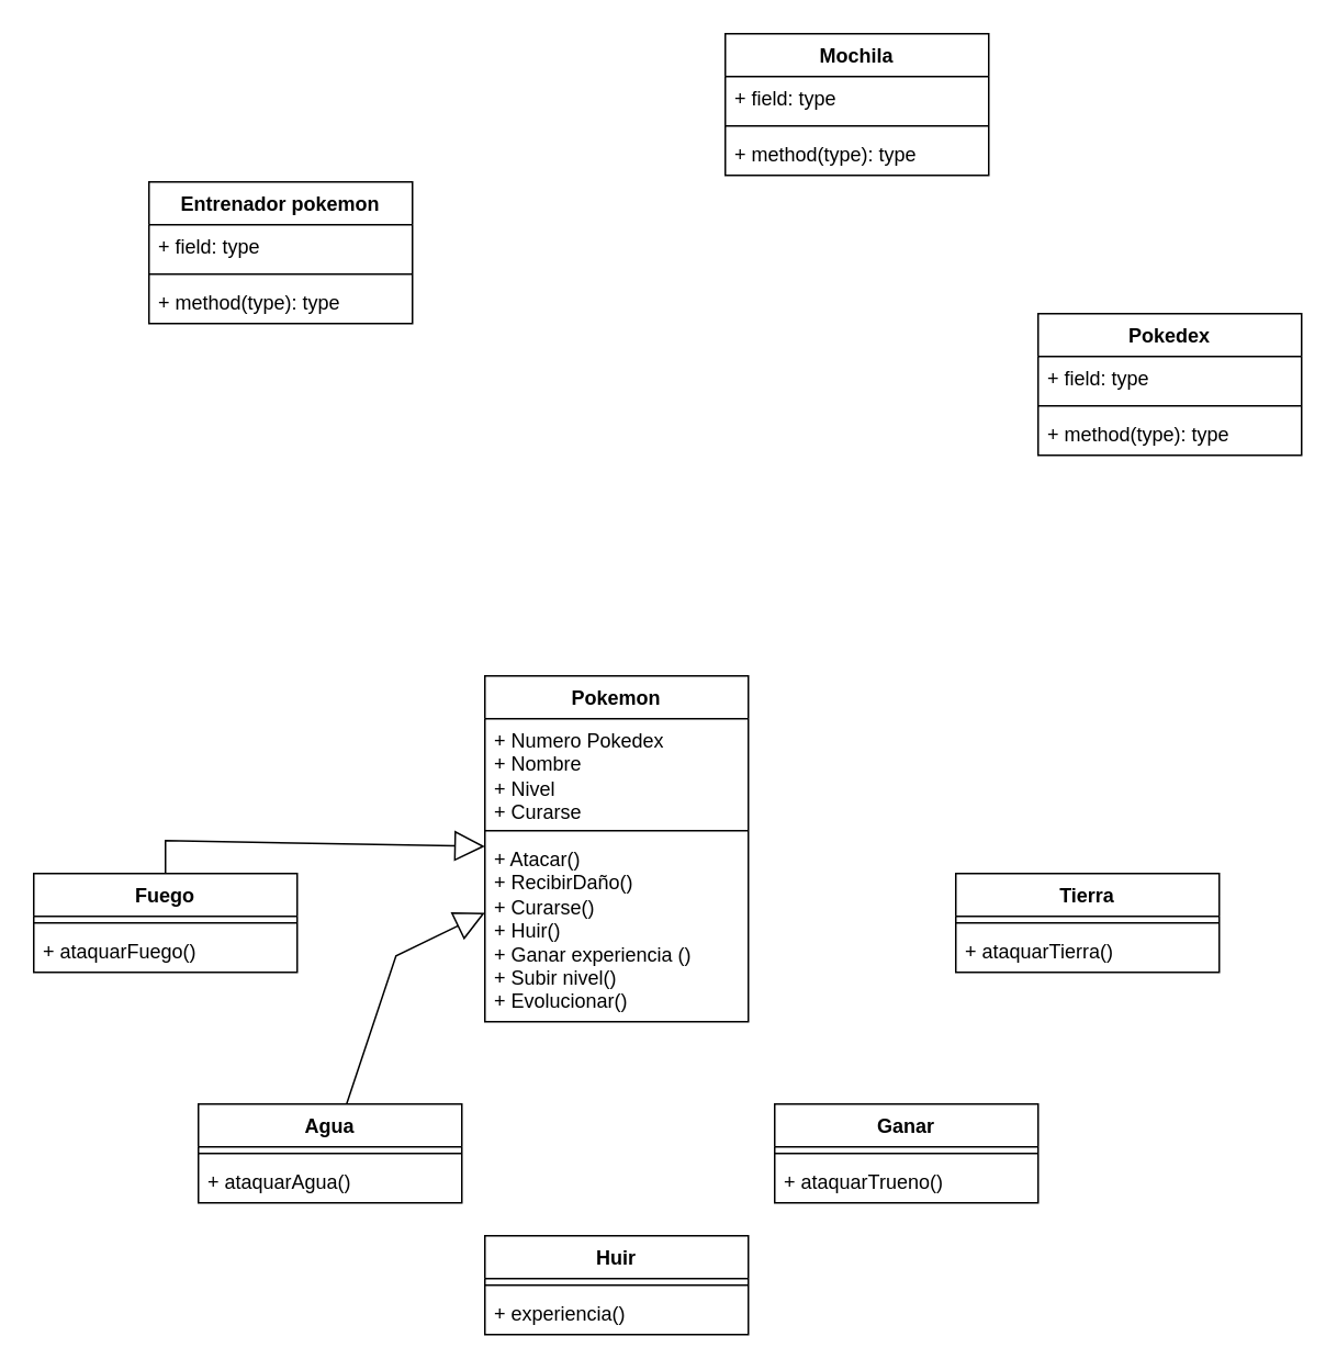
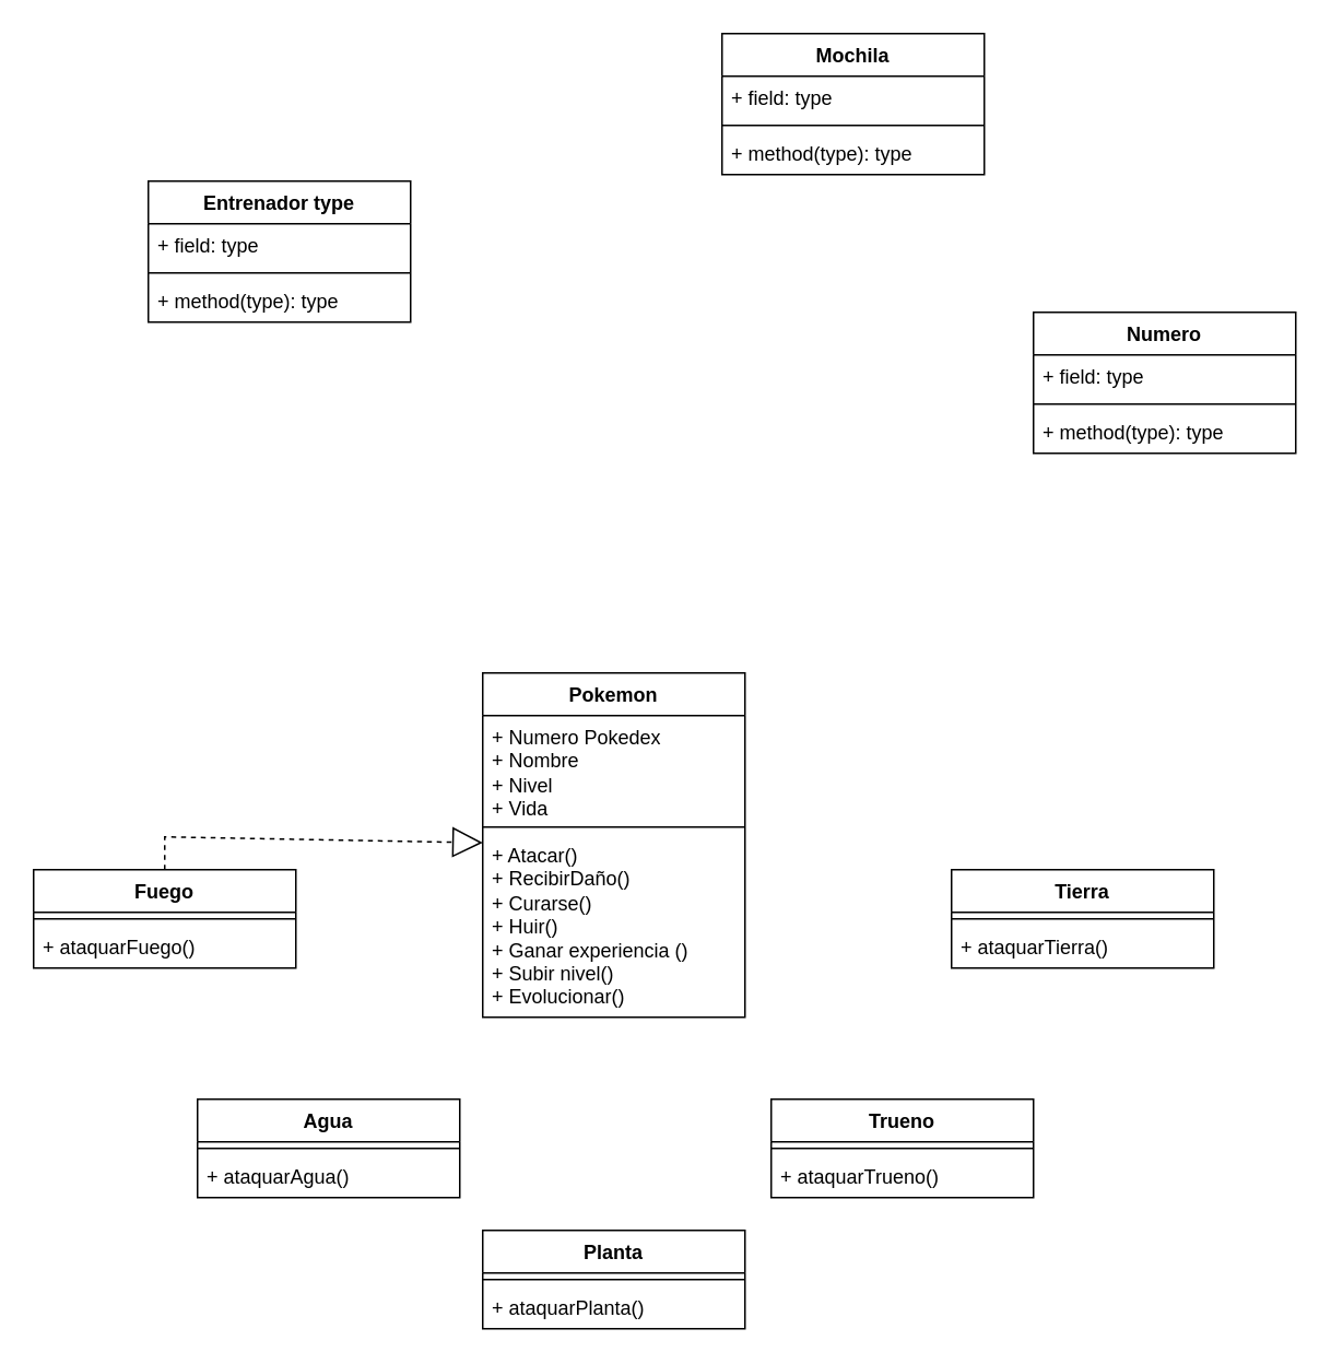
  <mxCell id="0" />
  <mxCell id="1" parent="0" />
  <mxCell id="2" value="Pokemon" style="swimlane;fontStyle=1;align=center;verticalAlign=top;childLayout=stackLayout;horizontal=1;startSize=26;horizontalStack=0;resizeParent=1;resizeParentMax=0;resizeLast=0;collapsible=1;marginBottom=0;whiteSpace=wrap;html=1;" parent="1" vertex="1"><mxGeometry x="294" y="410" width="160" height="210" as="geometry" /></mxCell>
- <mxCell id="3" value="+ Numero Pokedex&lt;br&gt;+ Nombre&lt;div&gt;+ Nivel&lt;/div&gt;&lt;div&gt;+ Curarse&lt;/div&gt;" style="text;strokeColor=none;fillColor=none;align=left;verticalAlign=top;spacingLeft=4;spacingRight=4;overflow=hidden;rotatable=0;points=[[0,0.5],[1,0.5]];portConstraint=eastwest;whiteSpace=wrap;html=1;" parent="2" vertex="1"><mxGeometry y="26" width="160" height="64" as="geometry" /></mxCell>
+ <mxCell id="3" value="+ Numero Pokedex&lt;br&gt;+ Nombre&lt;div&gt;+ Nivel&lt;/div&gt;&lt;div&gt;+ Vida&lt;/div&gt;" style="text;strokeColor=none;fillColor=none;align=left;verticalAlign=top;spacingLeft=4;spacingRight=4;overflow=hidden;rotatable=0;points=[[0,0.5],[1,0.5]];portConstraint=eastwest;whiteSpace=wrap;html=1;" parent="2" vertex="1"><mxGeometry y="26" width="160" height="64" as="geometry" /></mxCell>
  <mxCell id="4" value="" style="line;strokeWidth=1;fillColor=none;align=left;verticalAlign=middle;spacingTop=-1;spacingLeft=3;spacingRight=3;rotatable=0;labelPosition=right;points=[];portConstraint=eastwest;strokeColor=inherit;" parent="2" vertex="1"><mxGeometry y="90" width="160" height="8" as="geometry" /></mxCell>
  <mxCell id="5" value="+ Atacar()&lt;div&gt;+ RecibirDaño()&lt;/div&gt;&lt;div&gt;+ Curarse()&lt;/div&gt;&lt;div&gt;+ Huir()&lt;/div&gt;&lt;div&gt;+ Ganar experiencia ()&lt;/div&gt;&lt;div&gt;+ Subir nivel()&lt;/div&gt;&lt;div&gt;+ Evolucionar()&lt;/div&gt;" style="text;strokeColor=none;fillColor=none;align=left;verticalAlign=top;spacingLeft=4;spacingRight=4;overflow=hidden;rotatable=0;points=[[0,0.5],[1,0.5]];portConstraint=eastwest;whiteSpace=wrap;html=1;" parent="2" vertex="1"><mxGeometry y="98" width="160" height="112" as="geometry" /></mxCell>
  <mxCell id="6" value="Fuego" style="swimlane;fontStyle=1;align=center;verticalAlign=top;childLayout=stackLayout;horizontal=1;startSize=26;horizontalStack=0;resizeParent=1;resizeParentMax=0;resizeLast=0;collapsible=1;marginBottom=0;whiteSpace=wrap;html=1;" parent="1" vertex="1"><mxGeometry x="20" y="530" width="160" height="60" as="geometry" /></mxCell>
  <mxCell id="7" value="" style="line;strokeWidth=1;fillColor=none;align=left;verticalAlign=middle;spacingTop=-1;spacingLeft=3;spacingRight=3;rotatable=0;labelPosition=right;points=[];portConstraint=eastwest;strokeColor=inherit;" parent="6" vertex="1"><mxGeometry y="26" width="160" height="8" as="geometry" /></mxCell>
  <mxCell id="8" value="+ ataquarFuego()" style="text;strokeColor=none;fillColor=none;align=left;verticalAlign=top;spacingLeft=4;spacingRight=4;overflow=hidden;rotatable=0;points=[[0,0.5],[1,0.5]];portConstraint=eastwest;whiteSpace=wrap;html=1;" parent="6" vertex="1"><mxGeometry y="34" width="160" height="26" as="geometry" /></mxCell>
  <mxCell id="9" value="Agua" style="swimlane;fontStyle=1;align=center;verticalAlign=top;childLayout=stackLayout;horizontal=1;startSize=26;horizontalStack=0;resizeParent=1;resizeParentMax=0;resizeLast=0;collapsible=1;marginBottom=0;whiteSpace=wrap;html=1;" parent="1" vertex="1"><mxGeometry x="120" y="670" width="160" height="60" as="geometry" /></mxCell>
  <mxCell id="10" value="" style="line;strokeWidth=1;fillColor=none;align=left;verticalAlign=middle;spacingTop=-1;spacingLeft=3;spacingRight=3;rotatable=0;labelPosition=right;points=[];portConstraint=eastwest;strokeColor=inherit;" parent="9" vertex="1"><mxGeometry y="26" width="160" height="8" as="geometry" /></mxCell>
  <mxCell id="11" value="+ ataquarAgua()" style="text;strokeColor=none;fillColor=none;align=left;verticalAlign=top;spacingLeft=4;spacingRight=4;overflow=hidden;rotatable=0;points=[[0,0.5],[1,0.5]];portConstraint=eastwest;whiteSpace=wrap;html=1;" parent="9" vertex="1"><mxGeometry y="34" width="160" height="26" as="geometry" /></mxCell>
- <mxCell id="12" value="Ganar" style="swimlane;fontStyle=1;align=center;verticalAlign=top;childLayout=stackLayout;horizontal=1;startSize=26;horizontalStack=0;resizeParent=1;resizeParentMax=0;resizeLast=0;collapsible=1;marginBottom=0;whiteSpace=wrap;html=1;" parent="1" vertex="1"><mxGeometry x="470" y="670" width="160" height="60" as="geometry" /></mxCell>
+ <mxCell id="12" value="Trueno" style="swimlane;fontStyle=1;align=center;verticalAlign=top;childLayout=stackLayout;horizontal=1;startSize=26;horizontalStack=0;resizeParent=1;resizeParentMax=0;resizeLast=0;collapsible=1;marginBottom=0;whiteSpace=wrap;html=1;" parent="1" vertex="1"><mxGeometry x="470" y="670" width="160" height="60" as="geometry" /></mxCell>
  <mxCell id="13" value="" style="line;strokeWidth=1;fillColor=none;align=left;verticalAlign=middle;spacingTop=-1;spacingLeft=3;spacingRight=3;rotatable=0;labelPosition=right;points=[];portConstraint=eastwest;strokeColor=inherit;" parent="12" vertex="1"><mxGeometry y="26" width="160" height="8" as="geometry" /></mxCell>
  <mxCell id="14" value="+ ataquarTrueno()" style="text;strokeColor=none;fillColor=none;align=left;verticalAlign=top;spacingLeft=4;spacingRight=4;overflow=hidden;rotatable=0;points=[[0,0.5],[1,0.5]];portConstraint=eastwest;whiteSpace=wrap;html=1;" parent="12" vertex="1"><mxGeometry y="34" width="160" height="26" as="geometry" /></mxCell>
  <mxCell id="15" value="Tierra" style="swimlane;fontStyle=1;align=center;verticalAlign=top;childLayout=stackLayout;horizontal=1;startSize=26;horizontalStack=0;resizeParent=1;resizeParentMax=0;resizeLast=0;collapsible=1;marginBottom=0;whiteSpace=wrap;html=1;" parent="1" vertex="1"><mxGeometry x="580" y="530" width="160" height="60" as="geometry" /></mxCell>
  <mxCell id="16" value="" style="line;strokeWidth=1;fillColor=none;align=left;verticalAlign=middle;spacingTop=-1;spacingLeft=3;spacingRight=3;rotatable=0;labelPosition=right;points=[];portConstraint=eastwest;strokeColor=inherit;" parent="15" vertex="1"><mxGeometry y="26" width="160" height="8" as="geometry" /></mxCell>
  <mxCell id="17" value="+ ataquarTierra()" style="text;strokeColor=none;fillColor=none;align=left;verticalAlign=top;spacingLeft=4;spacingRight=4;overflow=hidden;rotatable=0;points=[[0,0.5],[1,0.5]];portConstraint=eastwest;whiteSpace=wrap;html=1;" parent="15" vertex="1"><mxGeometry y="34" width="160" height="26" as="geometry" /></mxCell>
- <mxCell id="18" value="Huir" style="swimlane;fontStyle=1;align=center;verticalAlign=top;childLayout=stackLayout;horizontal=1;startSize=26;horizontalStack=0;resizeParent=1;resizeParentMax=0;resizeLast=0;collapsible=1;marginBottom=0;whiteSpace=wrap;html=1;" parent="1" vertex="1"><mxGeometry x="294" y="750" width="160" height="60" as="geometry" /></mxCell>
+ <mxCell id="18" value="Planta" style="swimlane;fontStyle=1;align=center;verticalAlign=top;childLayout=stackLayout;horizontal=1;startSize=26;horizontalStack=0;resizeParent=1;resizeParentMax=0;resizeLast=0;collapsible=1;marginBottom=0;whiteSpace=wrap;html=1;" parent="1" vertex="1"><mxGeometry x="294" y="750" width="160" height="60" as="geometry" /></mxCell>
  <mxCell id="19" value="" style="line;strokeWidth=1;fillColor=none;align=left;verticalAlign=middle;spacingTop=-1;spacingLeft=3;spacingRight=3;rotatable=0;labelPosition=right;points=[];portConstraint=eastwest;strokeColor=inherit;" parent="18" vertex="1"><mxGeometry y="26" width="160" height="8" as="geometry" /></mxCell>
- <mxCell id="20" value="+ experiencia()" style="text;strokeColor=none;fillColor=none;align=left;verticalAlign=top;spacingLeft=4;spacingRight=4;overflow=hidden;rotatable=0;points=[[0,0.5],[1,0.5]];portConstraint=eastwest;whiteSpace=wrap;html=1;" parent="18" vertex="1"><mxGeometry y="34" width="160" height="26" as="geometry" /></mxCell>
- <mxCell id="21" value="" style="endArrow=block;endSize=16;endFill=0;html=1;rounded=0;" parent="1" source="6" target="2" edge="1"><mxGeometry width="160" relative="1" as="geometry"><mxPoint x="290" y="630" as="sourcePoint" /><mxPoint x="450" y="630" as="targetPoint" /><Array as="points"><mxPoint x="100" y="510" /></Array></mxGeometry></mxCell>
- <mxCell id="22" value="" style="endArrow=block;endSize=16;endFill=0;html=1;rounded=0;" parent="1" source="9" target="2" edge="1"><mxGeometry width="160" relative="1" as="geometry"><mxPoint x="110" y="540" as="sourcePoint" /><mxPoint x="304" y="520" as="targetPoint" /><Array as="points"><mxPoint x="240" y="580" /></Array></mxGeometry></mxCell>
- <mxCell id="23" value="Pokedex" style="swimlane;fontStyle=1;align=center;verticalAlign=top;childLayout=stackLayout;horizontal=1;startSize=26;horizontalStack=0;resizeParent=1;resizeParentMax=0;resizeLast=0;collapsible=1;marginBottom=0;whiteSpace=wrap;html=1;" vertex="1" parent="1"><mxGeometry x="630" y="190" width="160" height="86" as="geometry" /></mxCell>
+ <mxCell id="20" value="+ ataquarPlanta()" style="text;strokeColor=none;fillColor=none;align=left;verticalAlign=top;spacingLeft=4;spacingRight=4;overflow=hidden;rotatable=0;points=[[0,0.5],[1,0.5]];portConstraint=eastwest;whiteSpace=wrap;html=1;" parent="18" vertex="1"><mxGeometry y="34" width="160" height="26" as="geometry" /></mxCell>
+ <mxCell id="21" value="" style="endArrow=block;endSize=16;endFill=0;html=1;rounded=0;dashed=1;" parent="1" source="6" target="2" edge="1"><mxGeometry width="160" relative="1" as="geometry"><mxPoint x="290" y="630" as="sourcePoint" /><mxPoint x="450" y="630" as="targetPoint" /><Array as="points"><mxPoint x="100" y="510" /></Array></mxGeometry></mxCell>
+ <mxCell id="23" value="Numero" style="swimlane;fontStyle=1;align=center;verticalAlign=top;childLayout=stackLayout;horizontal=1;startSize=26;horizontalStack=0;resizeParent=1;resizeParentMax=0;resizeLast=0;collapsible=1;marginBottom=0;whiteSpace=wrap;html=1;" vertex="1" parent="1"><mxGeometry x="630" y="190" width="160" height="86" as="geometry" /></mxCell>
  <mxCell id="24" value="+ field: type" style="text;strokeColor=none;fillColor=none;align=left;verticalAlign=top;spacingLeft=4;spacingRight=4;overflow=hidden;rotatable=0;points=[[0,0.5],[1,0.5]];portConstraint=eastwest;whiteSpace=wrap;html=1;" vertex="1" parent="23"><mxGeometry y="26" width="160" height="26" as="geometry" /></mxCell>
  <mxCell id="25" value="" style="line;strokeWidth=1;fillColor=none;align=left;verticalAlign=middle;spacingTop=-1;spacingLeft=3;spacingRight=3;rotatable=0;labelPosition=right;points=[];portConstraint=eastwest;strokeColor=inherit;" vertex="1" parent="23"><mxGeometry y="52" width="160" height="8" as="geometry" /></mxCell>
  <mxCell id="26" value="+ method(type): type" style="text;strokeColor=none;fillColor=none;align=left;verticalAlign=top;spacingLeft=4;spacingRight=4;overflow=hidden;rotatable=0;points=[[0,0.5],[1,0.5]];portConstraint=eastwest;whiteSpace=wrap;html=1;" vertex="1" parent="23"><mxGeometry y="60" width="160" height="26" as="geometry" /></mxCell>
- <mxCell id="27" value="Entrenador pokemon" style="swimlane;fontStyle=1;align=center;verticalAlign=top;childLayout=stackLayout;horizontal=1;startSize=26;horizontalStack=0;resizeParent=1;resizeParentMax=0;resizeLast=0;collapsible=1;marginBottom=0;whiteSpace=wrap;html=1;" vertex="1" parent="1"><mxGeometry x="90" y="110" width="160" height="86" as="geometry" /></mxCell>
+ <mxCell id="27" value="Entrenador type" style="swimlane;fontStyle=1;align=center;verticalAlign=top;childLayout=stackLayout;horizontal=1;startSize=26;horizontalStack=0;resizeParent=1;resizeParentMax=0;resizeLast=0;collapsible=1;marginBottom=0;whiteSpace=wrap;html=1;" vertex="1" parent="1"><mxGeometry x="90" y="110" width="160" height="86" as="geometry" /></mxCell>
  <mxCell id="28" value="+ field: type" style="text;strokeColor=none;fillColor=none;align=left;verticalAlign=top;spacingLeft=4;spacingRight=4;overflow=hidden;rotatable=0;points=[[0,0.5],[1,0.5]];portConstraint=eastwest;whiteSpace=wrap;html=1;" vertex="1" parent="27"><mxGeometry y="26" width="160" height="26" as="geometry" /></mxCell>
  <mxCell id="29" value="" style="line;strokeWidth=1;fillColor=none;align=left;verticalAlign=middle;spacingTop=-1;spacingLeft=3;spacingRight=3;rotatable=0;labelPosition=right;points=[];portConstraint=eastwest;strokeColor=inherit;" vertex="1" parent="27"><mxGeometry y="52" width="160" height="8" as="geometry" /></mxCell>
  <mxCell id="30" value="+ method(type): type" style="text;strokeColor=none;fillColor=none;align=left;verticalAlign=top;spacingLeft=4;spacingRight=4;overflow=hidden;rotatable=0;points=[[0,0.5],[1,0.5]];portConstraint=eastwest;whiteSpace=wrap;html=1;" vertex="1" parent="27"><mxGeometry y="60" width="160" height="26" as="geometry" /></mxCell>
  <mxCell id="31" value="Mochila" style="swimlane;fontStyle=1;align=center;verticalAlign=top;childLayout=stackLayout;horizontal=1;startSize=26;horizontalStack=0;resizeParent=1;resizeParentMax=0;resizeLast=0;collapsible=1;marginBottom=0;whiteSpace=wrap;html=1;" vertex="1" parent="1"><mxGeometry x="440" y="20" width="160" height="86" as="geometry" /></mxCell>
  <mxCell id="32" value="+ field: type" style="text;strokeColor=none;fillColor=none;align=left;verticalAlign=top;spacingLeft=4;spacingRight=4;overflow=hidden;rotatable=0;points=[[0,0.5],[1,0.5]];portConstraint=eastwest;whiteSpace=wrap;html=1;" vertex="1" parent="31"><mxGeometry y="26" width="160" height="26" as="geometry" /></mxCell>
  <mxCell id="33" value="" style="line;strokeWidth=1;fillColor=none;align=left;verticalAlign=middle;spacingTop=-1;spacingLeft=3;spacingRight=3;rotatable=0;labelPosition=right;points=[];portConstraint=eastwest;strokeColor=inherit;" vertex="1" parent="31"><mxGeometry y="52" width="160" height="8" as="geometry" /></mxCell>
  <mxCell id="34" value="+ method(type): type" style="text;strokeColor=none;fillColor=none;align=left;verticalAlign=top;spacingLeft=4;spacingRight=4;overflow=hidden;rotatable=0;points=[[0,0.5],[1,0.5]];portConstraint=eastwest;whiteSpace=wrap;html=1;" vertex="1" parent="31"><mxGeometry y="60" width="160" height="26" as="geometry" /></mxCell>
